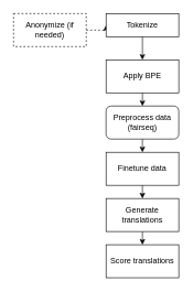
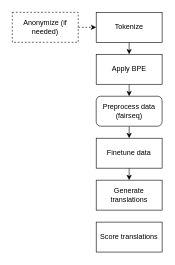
  <mxCell id="0" />
  <mxCell id="1" parent="0" />
  <mxCell id="2" style="edgeStyle=orthogonalEdgeStyle;rounded=0;orthogonalLoop=1;jettySize=auto;html=1;exitX=1;exitY=0.5;exitDx=0;exitDy=0;entryX=0;entryY=0.5;entryDx=0;entryDy=0;fontFamily=Helvetica;dashed=1;" edge="1" parent="1" source="3" target="5"><mxGeometry relative="1" as="geometry" /></mxCell>
  <mxCell id="3" value="Anonymize (if needed)" style="rounded=0;whiteSpace=wrap;html=1;dashed=1;" vertex="1" parent="1"><mxGeometry x="20" y="20" width="110" height="50" as="geometry" /></mxCell>
  <mxCell id="4" style="edgeStyle=orthogonalEdgeStyle;rounded=0;orthogonalLoop=1;jettySize=auto;html=1;exitX=0.5;exitY=1;exitDx=0;exitDy=0;entryX=0.5;entryY=0;entryDx=0;entryDy=0;fontFamily=Helvetica;" edge="1" parent="1" source="5" target="7"><mxGeometry relative="1" as="geometry" /></mxCell>
- <mxCell id="5" value="Tokenize" style="rounded=0;whiteSpace=wrap;html=1;" vertex="1" parent="1"><mxGeometry x="160" y="20" width="110" height="35" as="geometry" /></mxCell>
+ <mxCell id="5" value="Tokenize" style="rounded=0;whiteSpace=wrap;html=1;" vertex="1" parent="1"><mxGeometry x="160" y="20" width="110" height="50" as="geometry" /></mxCell>
  <mxCell id="6" style="edgeStyle=orthogonalEdgeStyle;rounded=0;orthogonalLoop=1;jettySize=auto;html=1;exitX=0.5;exitY=1;exitDx=0;exitDy=0;entryX=0.5;entryY=0;entryDx=0;entryDy=0;fontFamily=Helvetica;" edge="1" parent="1" source="7" target="9"><mxGeometry relative="1" as="geometry" /></mxCell>
  <mxCell id="7" value="Apply BPE" style="rounded=0;whiteSpace=wrap;html=1;" vertex="1" parent="1"><mxGeometry x="160" y="90" width="110" height="50" as="geometry" /></mxCell>
  <mxCell id="8" style="edgeStyle=orthogonalEdgeStyle;rounded=0;orthogonalLoop=1;jettySize=auto;html=1;exitX=0.5;exitY=1;exitDx=0;exitDy=0;entryX=0.5;entryY=0;entryDx=0;entryDy=0;fontFamily=Helvetica;" edge="1" parent="1" source="9" target="11"><mxGeometry relative="1" as="geometry" /></mxCell>
  <mxCell id="9" value="Preprocess data (fairseq)" style="whiteSpace=wrap;html=1;rounded=1;" vertex="1" parent="1"><mxGeometry x="160" y="160" width="110" height="50" as="geometry" /></mxCell>
  <mxCell id="10" style="edgeStyle=orthogonalEdgeStyle;rounded=0;orthogonalLoop=1;jettySize=auto;html=1;exitX=0.5;exitY=1;exitDx=0;exitDy=0;entryX=0.5;entryY=0;entryDx=0;entryDy=0;fontFamily=Helvetica;" edge="1" parent="1" source="11" target="13"><mxGeometry relative="1" as="geometry" /></mxCell>
  <mxCell id="11" value="Finetune data" style="rounded=0;whiteSpace=wrap;html=1;" vertex="1" parent="1"><mxGeometry x="160" y="230" width="110" height="50" as="geometry" /></mxCell>
- <mxCell id="12" style="edgeStyle=orthogonalEdgeStyle;rounded=0;orthogonalLoop=1;jettySize=auto;html=1;exitX=0.5;exitY=1;exitDx=0;exitDy=0;entryX=0.5;entryY=0;entryDx=0;entryDy=0;fontFamily=Helvetica;" edge="1" parent="1" source="13" target="14"><mxGeometry relative="1" as="geometry" /></mxCell>
  <mxCell id="13" value="Generate translations" style="rounded=0;whiteSpace=wrap;html=1;" vertex="1" parent="1"><mxGeometry x="160" y="300" width="110" height="50" as="geometry" /></mxCell>
  <mxCell id="14" value="Score translations" style="rounded=0;whiteSpace=wrap;html=1;" vertex="1" parent="1"><mxGeometry x="160" y="370" width="110" height="50" as="geometry" /></mxCell>
